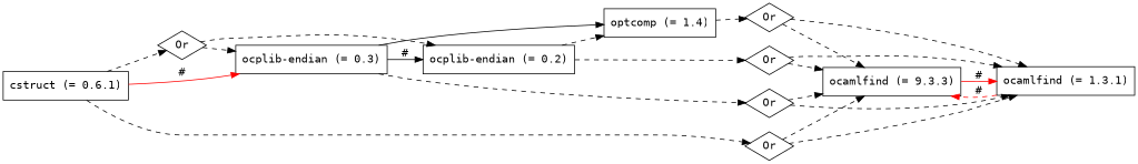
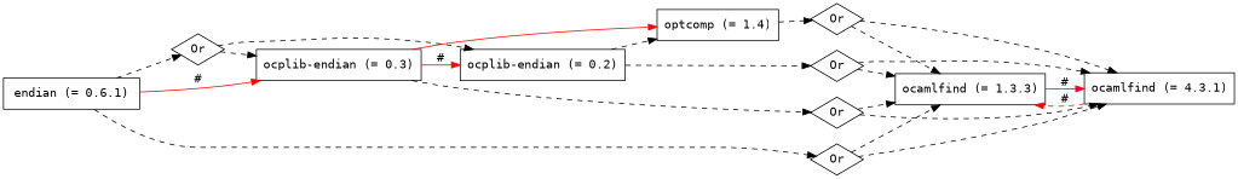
  digraph {
    fontname="DejaVu Sans Mono"
    rankdir=LR
    node [fontname="DejaVu Sans Mono" shape=box]
    edge [fontname="DejaVu Sans Mono" style=dashed]
-   "ocamlfind (= 1.3.3)" [label="ocamlfind (= 9.3.3)"]
-   "ocamlfind (= 1.3.1)"
+   "ocamlfind (= 1.3.3)"
+   "ocamlfind (= 1.3.1)" [label="ocamlfind (= 4.3.1)"]
    n3 [label=Or shape=diamond]
    "ocplib-endian (= 0.3)"
    "optcomp (= 1.4)"
    "ocplib-endian (= 0.2)"
    n7 [label=Or shape=diamond]
    n8 [label=Or shape=diamond]
    n9 [label=Or shape=diamond]
    n10 [label=Or shape=diamond]
-   "cstruct (= 0.6.1)"
+   "cstruct (= 0.6.1)" [label="endian (= 0.6.1)"]
    "ocamlfind (= 1.3.3)" -> "ocamlfind (= 1.3.1)" [color="#FF0000" label="#" style=solid]
    "ocamlfind (= 1.3.1)" -> "ocamlfind (= 1.3.3)" [color="#FF0000" label="#"]
    n3 -> "ocamlfind (= 1.3.3)"
    n3 -> "ocamlfind (= 1.3.1)"
    "ocplib-endian (= 0.3)" -> n3
-   "ocplib-endian (= 0.3)" -> "optcomp (= 1.4)" [style=solid]
-   "ocplib-endian (= 0.3)" -> "ocplib-endian (= 0.2)" [color=black label="#" style=solid]
+   "ocplib-endian (= 0.3)" -> "optcomp (= 1.4)" [style=solid color="#FF0000"]
+   "ocplib-endian (= 0.3)" -> "ocplib-endian (= 0.2)" [color="#FF0000" label="#" style=solid]
    "optcomp (= 1.4)" -> n7
    "ocplib-endian (= 0.2)" -> "optcomp (= 1.4)"
    "ocplib-endian (= 0.2)" -> n8
    n7 -> "ocamlfind (= 1.3.3)"
    n7 -> "ocamlfind (= 1.3.1)"
    n8 -> "ocamlfind (= 1.3.3)"
    n8 -> "ocamlfind (= 1.3.1)"
    n9 -> "ocplib-endian (= 0.3)"
    n9 -> "ocplib-endian (= 0.2)"
    n10 -> "ocamlfind (= 1.3.3)"
    n10 -> "ocamlfind (= 1.3.1)"
    "cstruct (= 0.6.1)" -> "ocplib-endian (= 0.3)" [color="#FF0000" label="#" style=solid]
    "cstruct (= 0.6.1)" -> n9
    "cstruct (= 0.6.1)" -> n10
  }
